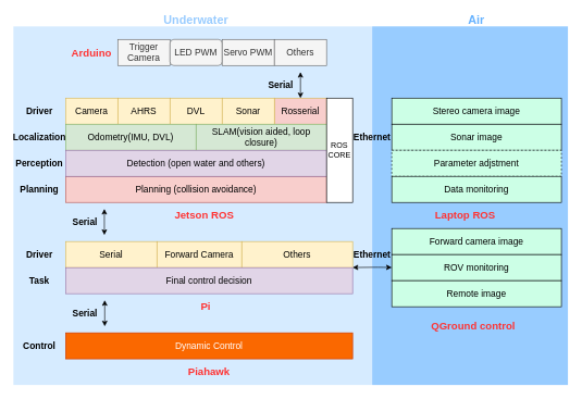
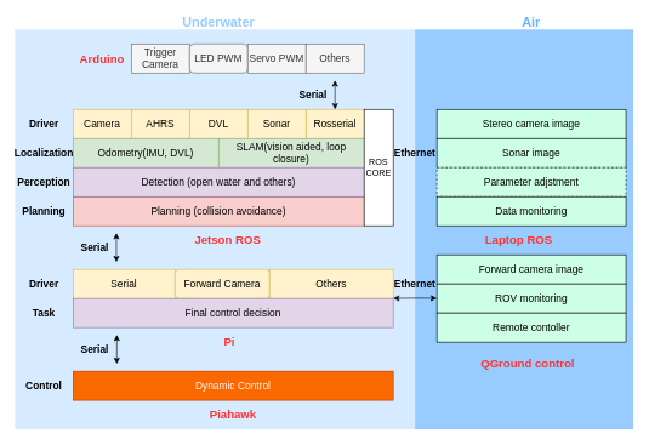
  <mxCell id="0" />
  <mxCell id="1" parent="0" />
  <mxCell id="2" value="" style="whiteSpace=wrap;html=1;aspect=fixed;fillColor=#3399FF;strokeColor=none;opacity=20;" parent="1" vertex="1"><mxGeometry y="40" width="550" height="550" as="geometry" x="20" /></mxCell>
  <mxCell id="3" value="" style="rounded=0;whiteSpace=wrap;html=1;opacity=50;strokeColor=none;fillColor=#3399FF;" parent="1" vertex="1"><mxGeometry x="570" y="40" width="300" height="550" as="geometry" /></mxCell>
  <mxCell id="4" value="&lt;font style=&quot;font-size: 14px&quot;&gt;Camera&lt;/font&gt;" style="rounded=0;whiteSpace=wrap;html=1;fillColor=#fff2cc;strokeColor=#d6b656;" parent="1" vertex="1"><mxGeometry x="100" y="150" width="80" height="40" as="geometry" /></mxCell>
  <mxCell id="5" value="&lt;font style=&quot;font-size: 14px&quot;&gt;AHRS&lt;/font&gt;" style="rounded=0;whiteSpace=wrap;html=1;fillColor=#fff2cc;strokeColor=#d6b656;" parent="1" vertex="1"><mxGeometry x="180" y="150" width="80" height="40" as="geometry" /></mxCell>
  <mxCell id="6" value="&lt;font style=&quot;font-size: 14px&quot;&gt;DVL&lt;/font&gt;" style="rounded=0;whiteSpace=wrap;html=1;fillColor=#fff2cc;strokeColor=#d6b656;" parent="1" vertex="1"><mxGeometry x="260" y="150" width="80" height="40" as="geometry" /></mxCell>
- <mxCell id="7" value="&lt;font style=&quot;font-size: 14px&quot;&gt;Rosserial&lt;/font&gt;" style="rounded=0;whiteSpace=wrap;html=1;fillColor=#f8cecc;strokeColor=#d6b656;" parent="1" vertex="1"><mxGeometry x="420" y="150" width="80" height="40" as="geometry" /></mxCell>
+ <mxCell id="7" value="&lt;font style=&quot;font-size: 14px&quot;&gt;Rosserial&lt;/font&gt;" style="rounded=0;whiteSpace=wrap;html=1;fillColor=#fff2cc;strokeColor=#d6b656;" parent="1" vertex="1"><mxGeometry x="420" y="150" width="80" height="40" as="geometry" /></mxCell>
  <mxCell id="8" value="&lt;font style=&quot;font-size: 14px&quot;&gt;Sonar&lt;/font&gt;" style="rounded=0;whiteSpace=wrap;html=1;fillColor=#fff2cc;strokeColor=#d6b656;" parent="1" vertex="1"><mxGeometry x="340" y="150" width="80" height="40" as="geometry" /></mxCell>
  <mxCell id="9" value="&lt;font style=&quot;font-size: 14px&quot;&gt;&lt;b&gt;Driver&lt;/b&gt;&lt;/font&gt;" style="text;html=1;strokeColor=none;fillColor=none;align=center;verticalAlign=middle;whiteSpace=wrap;rounded=0;" parent="1" vertex="1"><mxGeometry x="40" y="160" width="40" height="20" as="geometry" /></mxCell>
  <mxCell id="10" value="&lt;font style=&quot;font-size: 14px&quot;&gt;&lt;b&gt;Localization&lt;/b&gt;&lt;/font&gt;" style="text;html=1;strokeColor=none;fillColor=none;align=center;verticalAlign=middle;whiteSpace=wrap;rounded=0;" parent="1" vertex="1"><mxGeometry x="40" y="200" width="40" height="20" as="geometry" /></mxCell>
  <mxCell id="11" value="&lt;font style=&quot;font-size: 14px&quot;&gt;&lt;b&gt;Planning&lt;/b&gt;&lt;/font&gt;" style="text;html=1;strokeColor=none;fillColor=none;align=center;verticalAlign=middle;whiteSpace=wrap;rounded=0;" parent="1" vertex="1"><mxGeometry x="40" y="280" width="40" height="20" as="geometry" /></mxCell>
  <mxCell id="12" value="&lt;span style=&quot;font-size: 14px&quot;&gt;&lt;b&gt;Perception&lt;/b&gt;&lt;/span&gt;" style="text;html=1;strokeColor=none;fillColor=none;align=center;verticalAlign=middle;whiteSpace=wrap;rounded=0;" parent="1" vertex="1"><mxGeometry x="40" y="240" width="40" height="20" as="geometry" /></mxCell>
  <mxCell id="13" value="&lt;font style=&quot;font-size: 14px&quot;&gt;Odometry(IMU, DVL)&lt;/font&gt;" style="rounded=0;whiteSpace=wrap;html=1;fillColor=#d5e8d4;strokeColor=#82b366;" parent="1" vertex="1"><mxGeometry x="100" y="190" width="200" height="40" as="geometry" /></mxCell>
  <mxCell id="14" value="&lt;font style=&quot;font-size: 14px&quot;&gt;SLAM(vision aided, loop closure)&lt;/font&gt;" style="rounded=0;whiteSpace=wrap;html=1;fillColor=#d5e8d4;strokeColor=#82b366;" parent="1" vertex="1"><mxGeometry x="300" y="190" width="200" height="40" as="geometry" /></mxCell>
  <mxCell id="15" value="&lt;span style=&quot;font-size: 14px&quot;&gt;Planning (collision avoidance)&lt;/span&gt;" style="rounded=0;whiteSpace=wrap;html=1;fillColor=#f8cecc;strokeColor=#b85450;" parent="1" vertex="1"><mxGeometry x="100" y="270" width="400" height="40" as="geometry" /></mxCell>
  <mxCell id="16" value="&lt;span style=&quot;font-size: 14px&quot;&gt;Detection (open water and others)&lt;/span&gt;" style="rounded=0;whiteSpace=wrap;html=1;fillColor=#e1d5e7;strokeColor=#9673a6;" parent="1" vertex="1"><mxGeometry x="100" y="230" width="400" height="40" as="geometry" /></mxCell>
  <mxCell id="17" value="" style="endArrow=classic;startArrow=classic;html=1;exitX=0.5;exitY=0;exitDx=0;exitDy=0;" parent="1" source="7" edge="1"><mxGeometry width="50" height="50" relative="1" as="geometry"><mxPoint x="460" y="140" as="sourcePoint" /><mxPoint x="460" y="110" as="targetPoint" /></mxGeometry></mxCell>
  <mxCell id="18" value="&lt;font style=&quot;font-size: 14px&quot;&gt;&lt;b&gt;Serial&lt;/b&gt;&lt;/font&gt;" style="text;html=1;strokeColor=none;fillColor=none;align=center;verticalAlign=middle;whiteSpace=wrap;rounded=0;" parent="1" vertex="1"><mxGeometry x="410" y="120" width="40" height="20" as="geometry" /></mxCell>
  <mxCell id="19" value="&lt;font size=&quot;1&quot; color=&quot;#ff3333&quot;&gt;&lt;b style=&quot;font-size: 16px&quot;&gt;Jetson ROS&amp;nbsp;&lt;/b&gt;&lt;/font&gt;" style="text;html=1;strokeColor=none;fillColor=none;align=center;verticalAlign=middle;whiteSpace=wrap;rounded=0;" parent="1" vertex="1"><mxGeometry x="185" y="320" width="260" height="20" as="geometry" /></mxCell>
  <mxCell id="20" value="ROS CORE" style="rounded=0;whiteSpace=wrap;html=1;" parent="1" vertex="1"><mxGeometry x="500" y="150" width="40" height="160" as="geometry" /></mxCell>
  <mxCell id="21" value="&lt;font size=&quot;1&quot; color=&quot;#ff3333&quot;&gt;&lt;b style=&quot;font-size: 16px&quot;&gt;Laptop ROS&amp;nbsp;&lt;/b&gt;&lt;/font&gt;" style="text;html=1;strokeColor=none;fillColor=none;align=center;verticalAlign=middle;whiteSpace=wrap;rounded=0;" parent="1" vertex="1"><mxGeometry x="610" y="320" width="210" height="20" as="geometry" /></mxCell>
  <mxCell id="22" value="" style="group" parent="1" vertex="1" connectable="0"><mxGeometry x="600" y="150" width="260" height="160" as="geometry" /></mxCell>
  <mxCell id="23" value="&lt;div&gt;&lt;span style=&quot;font-size: 14px&quot;&gt;Stereo camera image&lt;/span&gt;&lt;span style=&quot;color: rgba(0 , 0 , 0 , 0) ; font-family: monospace ; font-size: 0px&quot;&gt;%3CmxGraphModel%3E%3Croot%3E%3CmxCell%20id%3D%220%22%2F%3E%3CmxCell%20id%3D%221%22%20parent%3D%220%22%2F%3E%3CmxCell%20id%3D%222%22%20value%3D%22%26lt%3Bspan%20style%3D%26quot%3Bfont-size%3A%2014px%26quot%3B%26gt%3BPlanning%20(collision%20avoidance)%26lt%3B%2Fspan%26gt%3B%22%20style%3D%22rounded%3D0%3BwhiteSpace%3Dwrap%3Bhtml%3D1%3BfillColor%3D%23f8cecc%3BstrokeColor%3D%23b85450%3B%22%20vertex%3D%221%22%20parent%3D%221%22%3E%3CmxGeometry%20x%3D%2280%22%20y%3D%22520%22%20width%3D%22400%22%20height%3D%2240%22%20as%3D%22geometry%22%2F%3E%3C%2FmxCell%3E%3C%2Froot%3E%3C%2FmxGraphModel%3E&lt;/span&gt;&lt;/div&gt;" style="rounded=0;whiteSpace=wrap;html=1;align=center;fillColor=#CCFFE6;" parent="22" vertex="1"><mxGeometry width="260" height="40" as="geometry" /></mxCell>
  <mxCell id="24" value="&lt;span style=&quot;font-size: 14px&quot;&gt;Sonar image&lt;/span&gt;" style="rounded=0;whiteSpace=wrap;html=1;fillColor=#CCFFE6;" parent="22" vertex="1"><mxGeometry y="40" width="260" height="40" as="geometry" /></mxCell>
  <mxCell id="25" value="&lt;span style=&quot;font-size: 14px&quot;&gt;Parameter adjstment&lt;/span&gt;" style="rounded=0;whiteSpace=wrap;html=1;fillColor=#CCFFE6;dashed=1;" parent="22" vertex="1"><mxGeometry y="80" width="260" height="40" as="geometry" /></mxCell>
  <mxCell id="26" value="&lt;span style=&quot;font-size: 14px&quot;&gt;Data monitoring&lt;/span&gt;" style="rounded=0;whiteSpace=wrap;html=1;fillColor=#CCFFE6;" parent="22" vertex="1"><mxGeometry y="120" width="260" height="40" as="geometry" /></mxCell>
  <mxCell id="27" value="" style="group" parent="1" vertex="1" connectable="0"><mxGeometry x="110" y="320" width="49.41" height="40" as="geometry" /></mxCell>
  <mxCell id="28" value="" style="endArrow=classic;startArrow=classic;html=1;exitX=0.5;exitY=0;exitDx=0;exitDy=0;" parent="27" edge="1"><mxGeometry width="50" height="50" relative="1" as="geometry"><mxPoint x="49.41" y="40" as="sourcePoint" /><mxPoint x="49.41" as="targetPoint" /></mxGeometry></mxCell>
  <mxCell id="29" value="&lt;font style=&quot;font-size: 14px&quot;&gt;&lt;b&gt;Serial&lt;/b&gt;&lt;/font&gt;" style="text;html=1;strokeColor=none;fillColor=none;align=center;verticalAlign=middle;whiteSpace=wrap;rounded=0;" parent="27" vertex="1"><mxGeometry y="10" width="40" height="20" as="geometry" /></mxCell>
  <mxCell id="30" value="&lt;font style=&quot;font-size: 14px&quot;&gt;&lt;b&gt;Control&lt;/b&gt;&lt;/font&gt;" style="text;html=1;strokeColor=none;fillColor=none;align=center;verticalAlign=middle;whiteSpace=wrap;rounded=0;" parent="1" vertex="1"><mxGeometry x="40" y="520" width="40" height="20" as="geometry" /></mxCell>
  <mxCell id="31" value="&lt;span style=&quot;font-size: 14px&quot;&gt;Dynamic Control&lt;/span&gt;" style="rounded=0;whiteSpace=wrap;html=1;fillColor=#fa6800;strokeColor=#C73500;fontColor=#ffffff;" parent="1" vertex="1"><mxGeometry x="100" y="510" width="440" height="40" as="geometry" /></mxCell>
  <mxCell id="32" value="" style="group" parent="1" vertex="1" connectable="0"><mxGeometry x="550" y="200" width="40" height="20" as="geometry" /></mxCell>
  <mxCell id="33" value="" style="group" parent="32" vertex="1" connectable="0"><mxGeometry width="40" height="20" as="geometry" /></mxCell>
  <mxCell id="34" value="&lt;font style=&quot;font-size: 14px&quot;&gt;&lt;b&gt;Ethernet&lt;/b&gt;&lt;/font&gt;" style="text;html=1;strokeColor=none;fillColor=none;align=center;verticalAlign=middle;whiteSpace=wrap;rounded=0;" parent="33" vertex="1"><mxGeometry width="40" height="20" as="geometry" /></mxCell>
  <mxCell id="35" value="" style="group" parent="1" vertex="1" connectable="0"><mxGeometry x="530" y="380" width="40" height="20" as="geometry" /></mxCell>
  <mxCell id="36" value="" style="group" parent="35" vertex="1" connectable="0"><mxGeometry width="40" height="20" as="geometry" /></mxCell>
  <mxCell id="37" value="&lt;font style=&quot;font-size: 14px&quot;&gt;&lt;b&gt;Ethernet&lt;/b&gt;&lt;/font&gt;" style="text;html=1;strokeColor=none;fillColor=none;align=center;verticalAlign=middle;whiteSpace=wrap;rounded=0;" parent="36" vertex="1"><mxGeometry x="20" width="40" height="20" as="geometry" /></mxCell>
  <mxCell id="38" value="" style="endArrow=classic;startArrow=classic;html=1;exitX=1;exitY=0.5;exitDx=0;exitDy=0;entryX=0;entryY=0;entryDx=0;entryDy=0;" parent="1" edge="1"><mxGeometry width="50" height="50" relative="1" as="geometry"><mxPoint x="540" y="409.82" as="sourcePoint" /><mxPoint x="600" y="409.82" as="targetPoint" /><Array as="points"><mxPoint x="580" y="409.41" /></Array></mxGeometry></mxCell>
  <mxCell id="39" value="" style="group" parent="1" vertex="1" connectable="0"><mxGeometry x="600" y="350" width="260" height="120" as="geometry" /></mxCell>
  <mxCell id="40" value="&lt;span style=&quot;font-size: 14px&quot;&gt;Forward camera image&lt;/span&gt;" style="rounded=0;whiteSpace=wrap;html=1;align=center;fillColor=#CCFFE6;" parent="39" vertex="1"><mxGeometry width="260" height="40" as="geometry" /></mxCell>
  <mxCell id="41" value="&lt;span style=&quot;font-size: 14px&quot;&gt;ROV monitoring&lt;/span&gt;" style="rounded=0;whiteSpace=wrap;html=1;align=center;fillColor=#CCFFE6;" parent="39" vertex="1"><mxGeometry y="40" width="260" height="40" as="geometry" /></mxCell>
- <mxCell id="42" value="&lt;span style=&quot;font-size: 14px&quot;&gt;Remote image&lt;/span&gt;" style="rounded=0;whiteSpace=wrap;html=1;align=center;fillColor=#CCFFE6;" parent="39" vertex="1"><mxGeometry y="80" width="260" height="40" as="geometry" /></mxCell>
+ <mxCell id="42" value="&lt;span style=&quot;font-size: 14px&quot;&gt;Remote contoller&lt;/span&gt;" style="rounded=0;whiteSpace=wrap;html=1;align=center;fillColor=#CCFFE6;" parent="39" vertex="1"><mxGeometry y="80" width="260" height="40" as="geometry" /></mxCell>
  <mxCell id="43" value="&lt;font size=&quot;1&quot; color=&quot;#ff3333&quot;&gt;&lt;b style=&quot;font-size: 16px&quot;&gt;QGround control&lt;/b&gt;&lt;/font&gt;" style="text;html=1;strokeColor=none;fillColor=none;align=center;verticalAlign=middle;whiteSpace=wrap;rounded=0;" parent="1" vertex="1"><mxGeometry x="620" y="490" width="210" height="20" as="geometry" /></mxCell>
  <mxCell id="44" value="" style="group" parent="1" vertex="1" connectable="0"><mxGeometry x="180" y="60" width="80" height="120" as="geometry" /></mxCell>
  <mxCell id="45" value="&lt;font style=&quot;font-size: 14px&quot;&gt;Trigger Camera&lt;/font&gt;" style="rounded=0;whiteSpace=wrap;html=1;fillColor=#f5f5f5;strokeColor=#666666;fontColor=#333333;" parent="44" vertex="1"><mxGeometry width="80" height="40" as="geometry" /></mxCell>
  <mxCell id="46" value="&lt;font color=&quot;#ff3333&quot;&gt;&lt;span style=&quot;font-size: 16px&quot;&gt;&lt;b&gt;Arduino&lt;/b&gt;&lt;/span&gt;&lt;/font&gt;" style="text;html=1;strokeColor=none;fillColor=none;align=center;verticalAlign=middle;whiteSpace=wrap;rounded=0;" parent="1" vertex="1"><mxGeometry x="100" y="70" width="80" height="20" as="geometry" /></mxCell>
  <mxCell id="47" value="&lt;span style=&quot;font-size: 14px&quot;&gt;LED PWM&lt;/span&gt;" style="whiteSpace=wrap;html=1;fillColor=#f5f5f5;strokeColor=#666666;fontColor=#333333;rounded=1;" parent="1" vertex="1"><mxGeometry x="260" y="60" width="80" height="40" as="geometry" /></mxCell>
  <mxCell id="48" value="&lt;span style=&quot;font-size: 14px&quot;&gt;Servo PWM&lt;/span&gt;" style="rounded=0;whiteSpace=wrap;html=1;fillColor=#f5f5f5;strokeColor=#666666;fontColor=#333333;" parent="1" vertex="1"><mxGeometry x="340" y="60" width="80" height="40" as="geometry" /></mxCell>
  <mxCell id="49" value="&lt;span style=&quot;font-size: 14px&quot;&gt;Others&lt;/span&gt;" style="rounded=0;whiteSpace=wrap;html=1;fillColor=#f5f5f5;strokeColor=#666666;fontColor=#333333;" parent="1" vertex="1"><mxGeometry x="420" y="60" width="80" height="40" as="geometry" /></mxCell>
  <mxCell id="50" value="&lt;font size=&quot;1&quot; color=&quot;#99ccff&quot;&gt;&lt;b style=&quot;font-size: 18px&quot;&gt;Underwater&lt;/b&gt;&lt;/font&gt;" style="text;html=1;strokeColor=none;fillColor=none;align=center;verticalAlign=middle;whiteSpace=wrap;rounded=0;glass=0;opacity=50;" parent="1" vertex="1"><mxGeometry x="249.06" y="20" width="101.87" height="20" as="geometry" /></mxCell>
  <mxCell id="51" value="&lt;font size=&quot;1&quot; color=&quot;#66b2ff&quot;&gt;&lt;b style=&quot;font-size: 18px&quot;&gt;Air&lt;/b&gt;&lt;/font&gt;" style="text;html=1;strokeColor=none;fillColor=none;align=center;verticalAlign=middle;whiteSpace=wrap;rounded=0;glass=0;opacity=50;" parent="1" vertex="1"><mxGeometry x="710" y="20" width="40" height="20" as="geometry" /></mxCell>
  <mxCell id="52" value="&lt;span style=&quot;font-size: 14px&quot;&gt;Serial&lt;/span&gt;" style="rounded=0;whiteSpace=wrap;html=1;fillColor=#fff2cc;strokeColor=#d6b656;" parent="1" vertex="1"><mxGeometry x="100" y="370" width="140" height="40" as="geometry" /></mxCell>
- <mxCell id="53" value="&lt;font style=&quot;font-size: 14px&quot;&gt;Forward Camera&lt;/font&gt;" style="rounded=0;whiteSpace=wrap;html=1;fillColor=#fff2cc;strokeColor=#d6b656;" parent="1" vertex="1"><mxGeometry x="240" y="370" width="130" height="40" as="geometry" /></mxCell>
+ <mxCell id="53" value="&lt;font style=&quot;font-size: 14px&quot;&gt;Forward Camera&lt;/font&gt;" style="whiteSpace=wrap;html=1;fillColor=#fff2cc;strokeColor=#d6b656;rounded=1;" parent="1" vertex="1"><mxGeometry x="240" y="370" width="130" height="40" as="geometry" /></mxCell>
  <mxCell id="54" value="&lt;font style=&quot;font-size: 14px&quot;&gt;&lt;b&gt;Driver&lt;/b&gt;&lt;/font&gt;" style="text;html=1;strokeColor=none;fillColor=none;align=center;verticalAlign=middle;whiteSpace=wrap;rounded=0;" parent="1" vertex="1"><mxGeometry x="40" y="380" width="40" height="20" as="geometry" /></mxCell>
  <mxCell id="55" value="&lt;font style=&quot;font-size: 14px&quot;&gt;Others&lt;/font&gt;" style="rounded=0;whiteSpace=wrap;html=1;fillColor=#fff2cc;strokeColor=#d6b656;" parent="1" vertex="1"><mxGeometry x="370" y="370" width="170" height="40" as="geometry" /></mxCell>
  <mxCell id="56" value="&lt;font style=&quot;font-size: 14px&quot;&gt;&lt;b&gt;Task&lt;/b&gt;&lt;/font&gt;" style="text;html=1;strokeColor=none;fillColor=none;align=center;verticalAlign=middle;whiteSpace=wrap;rounded=0;" parent="1" vertex="1"><mxGeometry x="40" y="420" width="40" height="20" as="geometry" /></mxCell>
  <mxCell id="57" value="&lt;span style=&quot;font-size: 14px&quot;&gt;Final control&amp;nbsp;&lt;/span&gt;&lt;span style=&quot;font-size: 14px&quot;&gt;decision&lt;/span&gt;" style="rounded=0;whiteSpace=wrap;html=1;fillColor=#e1d5e7;strokeColor=#9673a6;" parent="1" vertex="1"><mxGeometry x="100" y="410" width="440" height="40" as="geometry" /></mxCell>
  <mxCell id="58" value="&lt;font size=&quot;1&quot; color=&quot;#ff3333&quot;&gt;&lt;b style=&quot;font-size: 16px&quot;&gt;Pi&lt;/b&gt;&lt;/font&gt;" style="text;html=1;strokeColor=none;fillColor=none;align=center;verticalAlign=middle;whiteSpace=wrap;rounded=0;" parent="1" vertex="1"><mxGeometry x="185" y="460" width="260" height="20" as="geometry" /></mxCell>
  <mxCell id="59" value="" style="group" parent="1" vertex="1" connectable="0"><mxGeometry x="110" y="460" width="50.0" height="40" as="geometry" /></mxCell>
  <mxCell id="60" value="&lt;font style=&quot;font-size: 14px&quot;&gt;&lt;b&gt;Serial&lt;/b&gt;&lt;/font&gt;" style="text;html=1;strokeColor=none;fillColor=none;align=center;verticalAlign=middle;whiteSpace=wrap;rounded=0;" parent="59" vertex="1"><mxGeometry y="10" width="40" height="20" as="geometry" /></mxCell>
  <mxCell id="61" value="" style="endArrow=classic;startArrow=classic;html=1;exitX=0.5;exitY=0;exitDx=0;exitDy=0;" parent="59" edge="1"><mxGeometry width="50" height="50" relative="1" as="geometry"><mxPoint x="50.0" y="40" as="sourcePoint" /><mxPoint x="50.0" as="targetPoint" /></mxGeometry></mxCell>
  <mxCell id="62" value="&lt;font color=&quot;#ff3333&quot;&gt;&lt;span style=&quot;font-size: 16px&quot;&gt;&lt;b&gt;Piahawk&lt;/b&gt;&lt;/span&gt;&lt;/font&gt;" style="text;html=1;strokeColor=none;fillColor=none;align=center;verticalAlign=middle;whiteSpace=wrap;rounded=0;" parent="1" vertex="1"><mxGeometry x="190" y="560" width="260" height="20" as="geometry" /></mxCell>
